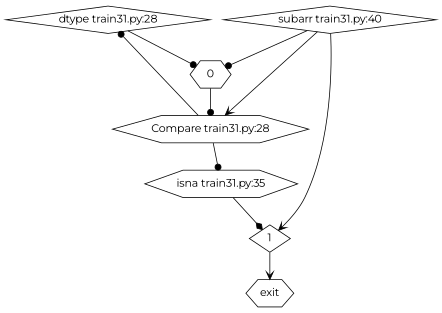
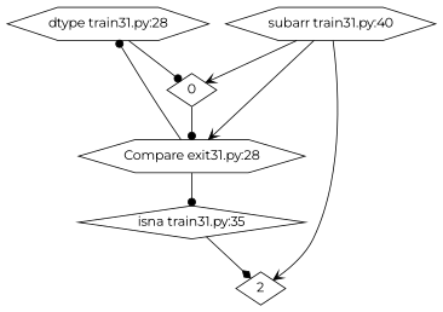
  strict digraph {
    fontname=Montserrat
    node [fontname=Montserrat shape=hexagon]
    edge [arrowhead=dot fontname=Montserrat]
-   "dtype train31.py:28" [shape=diamond]
-   "Compare train31.py:28"
-   "isna train31.py:35"
-   0
-   "subarr train31.py:40" [shape=diamond]
-   1 [shape=diamond]
-   exit
+   "dtype train31.py:28"
+   "Compare train31.py:28" [label="Compare exit31.py:28"]
+   "isna train31.py:35" [shape=diamond]
+   0 [shape=diamond]
+   "subarr train31.py:40"
+   1 [shape=diamond label=2]
    "dtype train31.py:28" -> 0
    "Compare train31.py:28" -> "dtype train31.py:28"
    "Compare train31.py:28" -> "isna train31.py:35"
    "isna train31.py:35" -> 1 [arrowhead=diamond]
    0 -> "Compare train31.py:28"
    "subarr train31.py:40" -> "Compare train31.py:28" [arrowhead=vee]
-   "subarr train31.py:40" -> 0
+   "subarr train31.py:40" -> 0 [arrowhead=vee]
    "subarr train31.py:40" -> 1 [arrowhead=vee]
-   1 -> exit [arrowhead=vee]
  }
